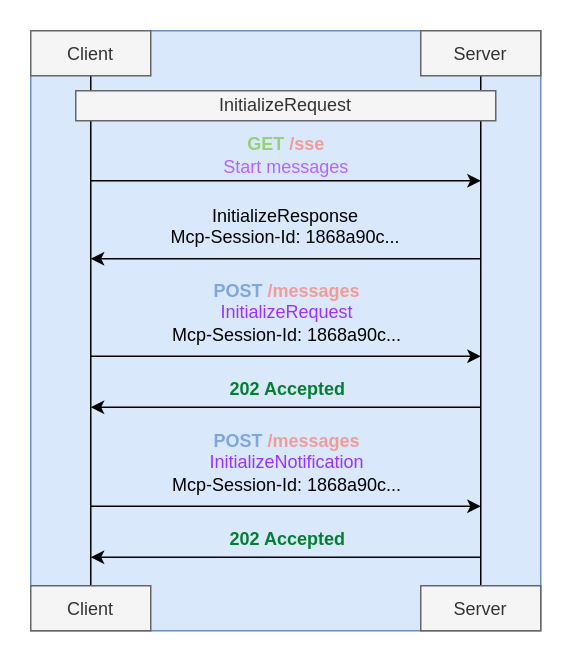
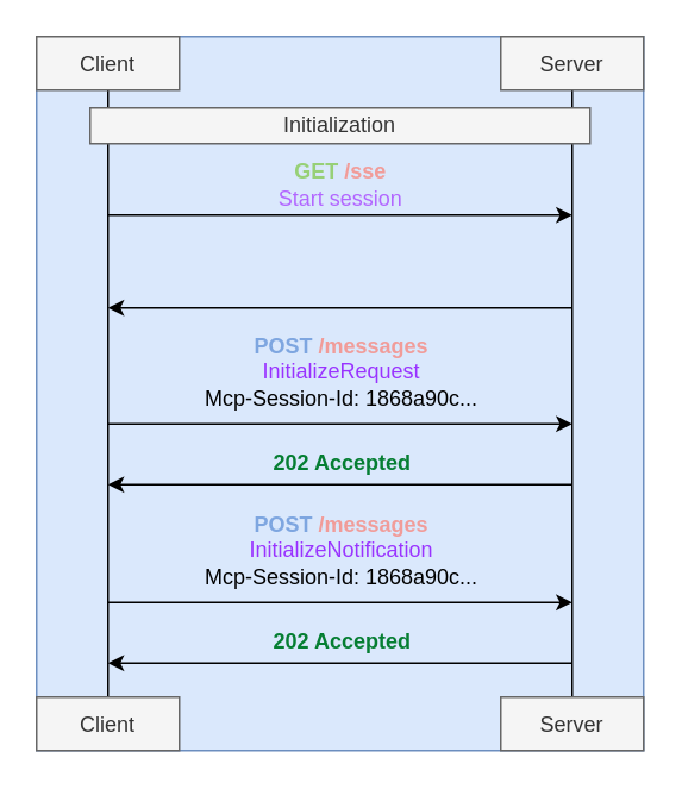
  <mxCell id="0" />
  <mxCell id="1" parent="0" />
  <mxCell id="2" value="" style="rounded=0;whiteSpace=wrap;html=1;fillColor=#dae8fc;strokeColor=#6c8ebf;" vertex="1" parent="1"><mxGeometry x="20" y="20" width="340" height="400" as="geometry" /></mxCell>
  <mxCell id="3" style="edgeStyle=orthogonalEdgeStyle;rounded=0;orthogonalLoop=1;jettySize=auto;html=1;endArrow=none;endFill=1;startFill=0;" edge="1" parent="1" source="4"><mxGeometry relative="1" as="geometry"><mxPoint x="60" y="400" as="targetPoint" /></mxGeometry></mxCell>
  <mxCell id="4" value="Client" style="shape=rectangle;fillColor=#f5f5f5;fontColor=#333333;strokeColor=#666666;" parent="1" vertex="1"><mxGeometry x="20" y="20" width="80" height="30" as="geometry" /></mxCell>
  <mxCell id="5" style="edgeStyle=orthogonalEdgeStyle;rounded=0;orthogonalLoop=1;jettySize=auto;html=1;endArrow=none;startFill=0;" edge="1" parent="1" source="6"><mxGeometry relative="1" as="geometry"><mxPoint x="320" y="400" as="targetPoint" /></mxGeometry></mxCell>
  <mxCell id="6" value="Server" style="shape=rectangle;fillColor=#f5f5f5;fontColor=#333333;strokeColor=#666666;" parent="1" vertex="1"><mxGeometry x="280" y="20" width="80" height="30" as="geometry" /></mxCell>
- <mxCell id="7" value="InitializeRequest" style="rounded=0;whiteSpace=wrap;html=1;fillColor=#f5f5f5;fontColor=#333333;strokeColor=#666666;" vertex="1" parent="1"><mxGeometry x="50" y="60" width="280" height="20" as="geometry" /></mxCell>
+ <mxCell id="7" value="Initialization" style="rounded=0;whiteSpace=wrap;html=1;fillColor=#f5f5f5;fontColor=#333333;strokeColor=#666666;" vertex="1" parent="1"><mxGeometry x="50" y="60" width="280" height="20" as="geometry" /></mxCell>
  <mxCell id="8" value="" style="endArrow=classic;html=1;rounded=0;" edge="1" parent="1"><mxGeometry width="50" height="50" relative="1" as="geometry"><mxPoint x="60" y="237" as="sourcePoint" /><mxPoint x="320" y="237" as="targetPoint" /></mxGeometry></mxCell>
  <mxCell id="9" value="&lt;span style=&quot;font-family: Helvetica; font-size: 12px; font-style: normal; font-variant-ligatures: normal; font-variant-caps: normal; letter-spacing: normal; orphans: 2; text-indent: 0px; text-transform: none; widows: 2; word-spacing: 0px; -webkit-text-stroke-width: 0px; white-space: normal; text-decoration-thickness: initial; text-decoration-style: initial; text-decoration-color: initial; float: none; display: inline !important;&quot;&gt;&lt;font style=&quot;color: rgb(126, 166, 224);&quot;&gt;&lt;b style=&quot;&quot;&gt;POST&lt;/b&gt;&lt;/font&gt;&lt;/span&gt;&lt;span style=&quot;color: rgb(0, 0, 0); font-family: Helvetica; font-size: 12px; font-style: normal; font-variant-ligatures: normal; font-variant-caps: normal; font-weight: 400; letter-spacing: normal; orphans: 2; text-indent: 0px; text-transform: none; widows: 2; word-spacing: 0px; -webkit-text-stroke-width: 0px; white-space: normal; text-decoration-thickness: initial; text-decoration-style: initial; text-decoration-color: initial; float: none; display: inline !important;&quot;&gt; &lt;/span&gt;&lt;span style=&quot;font-family: Helvetica; font-size: 12px; font-style: normal; font-variant-ligatures: normal; font-variant-caps: normal; letter-spacing: normal; orphans: 2; text-indent: 0px; text-transform: none; widows: 2; word-spacing: 0px; -webkit-text-stroke-width: 0px; white-space: normal; text-decoration-thickness: initial; text-decoration-style: initial; text-decoration-color: initial; float: none; display: inline !important;&quot;&gt;&lt;font style=&quot;color: rgb(241, 156, 153);&quot;&gt;&lt;b style=&quot;&quot;&gt;/messages&lt;/b&gt;&lt;/font&gt;&lt;/span&gt;&lt;div&gt;&lt;span style=&quot;background-color: transparent;&quot;&gt;&lt;font style=&quot;color: rgb(153, 51, 255);&quot;&gt;InitializeRequest&lt;/font&gt;&lt;/span&gt;&lt;/div&gt;&lt;div&gt;Mcp-Session-Id: 1868a90c...&lt;span style=&quot;background-color: transparent;&quot;&gt;&lt;/span&gt;&lt;/div&gt;" style="text;whiteSpace=wrap;html=1;fillColor=none;align=center;" vertex="1" parent="1"><mxGeometry x="112" y="180" width="158" height="50" as="geometry" /></mxCell>
  <mxCell id="10" value="" style="endArrow=classic;html=1;rounded=0;" edge="1" parent="1"><mxGeometry width="50" height="50" relative="1" as="geometry"><mxPoint x="60" y="120" as="sourcePoint" /><mxPoint x="320" y="120" as="targetPoint" /></mxGeometry></mxCell>
- <mxCell id="11" value="&lt;font style=&quot;color: rgb(151, 208, 119);&quot;&gt;&lt;b&gt;GET&lt;/b&gt;&lt;/font&gt;&lt;b&gt; &lt;font style=&quot;color: rgb(241, 156, 153);&quot;&gt;/sse&lt;/font&gt;&lt;/b&gt;&lt;div&gt;&lt;font style=&quot;color: rgb(178, 102, 255);&quot;&gt;Start messages&lt;/font&gt;&lt;/div&gt;" style="text;html=1;align=center;verticalAlign=middle;resizable=0;points=[];autosize=1;strokeColor=none;fillColor=none;" vertex="1" parent="1"><mxGeometry x="145" y="83" width="90" height="40" as="geometry" /></mxCell>
- <mxCell id="12" value="&lt;font style=&quot;color: rgb(154, 199, 191);&quot;&gt;&lt;span style=&quot;font-family: Helvetica; font-size: 12px; font-style: normal; font-variant-ligatures: normal; font-variant-caps: normal; font-weight: 400; letter-spacing: normal; orphans: 2; text-indent: 0px; text-transform: none; widows: 2; word-spacing: 0px; -webkit-text-stroke-width: 0px; white-space: normal; text-decoration-thickness: initial; text-decoration-style: initial; text-decoration-color: initial; float: none; display: inline !important; color: rgb(0, 0, 0);&quot;&gt;InitializeResponse&lt;/span&gt;&lt;br style=&quot;forced-color-adjust: none; font-family: Helvetica; font-size: 12px; font-style: normal; font-variant-ligatures: normal; font-variant-caps: normal; font-weight: 400; letter-spacing: normal; orphans: 2; text-indent: 0px; text-transform: none; widows: 2; word-spacing: 0px; -webkit-text-stroke-width: 0px; white-space: normal; text-decoration-thickness: initial; text-decoration-style: initial; text-decoration-color: initial; color: rgb(0, 0, 0);&quot;&gt;&lt;span style=&quot;font-family: Helvetica; font-size: 12px; font-style: normal; font-variant-ligatures: normal; font-variant-caps: normal; font-weight: 400; letter-spacing: normal; orphans: 2; text-indent: 0px; text-transform: none; widows: 2; word-spacing: 0px; -webkit-text-stroke-width: 0px; white-space: normal; text-decoration-thickness: initial; text-decoration-style: initial; text-decoration-color: initial; float: none; display: inline !important; color: rgb(0, 0, 0);&quot;&gt;Mcp-Session-Id: 1868a90c...&lt;/span&gt;&lt;/font&gt;&lt;div&gt;&lt;br&gt;&lt;/div&gt;" style="text;whiteSpace=wrap;html=1;align=center;" vertex="1" parent="1"><mxGeometry x="110" y="130" width="160" height="44" as="geometry" /></mxCell>
+ <mxCell id="11" value="&lt;font style=&quot;color: rgb(151, 208, 119);&quot;&gt;&lt;b&gt;GET&lt;/b&gt;&lt;/font&gt;&lt;b&gt; &lt;font style=&quot;color: rgb(241, 156, 153);&quot;&gt;/sse&lt;/font&gt;&lt;/b&gt;&lt;div&gt;&lt;font style=&quot;color: rgb(178, 102, 255);&quot;&gt;Start session&lt;/font&gt;&lt;/div&gt;" style="text;html=1;align=center;verticalAlign=middle;resizable=0;points=[];autosize=1;strokeColor=none;fillColor=none;" vertex="1" parent="1"><mxGeometry x="145" y="83" width="90" height="40" as="geometry" /></mxCell>
  <mxCell id="13" value="" style="endArrow=classic;html=1;rounded=0;" edge="1" parent="1"><mxGeometry width="50" height="50" relative="1" as="geometry"><mxPoint x="320" y="172" as="sourcePoint" /><mxPoint x="60" y="172" as="targetPoint" /></mxGeometry></mxCell>
  <mxCell id="14" value="" style="endArrow=classic;html=1;rounded=0;" edge="1" parent="1"><mxGeometry width="50" height="50" relative="1" as="geometry"><mxPoint x="320" y="271" as="sourcePoint" /><mxPoint x="60" y="271" as="targetPoint" /></mxGeometry></mxCell>
  <mxCell id="15" value="&lt;font style=&quot;color: light-dark(rgb(5, 126, 50), rgb(58, 117, 107));&quot;&gt;&lt;b&gt;202 Accepted&lt;/b&gt;&lt;/font&gt;" style="text;html=1;align=center;verticalAlign=middle;resizable=0;points=[];autosize=1;strokeColor=none;fillColor=none;" vertex="1" parent="1"><mxGeometry x="141" y="244" width="100" height="30" as="geometry" /></mxCell>
  <mxCell id="16" value="" style="endArrow=classic;html=1;rounded=0;" edge="1" parent="1"><mxGeometry width="50" height="50" relative="1" as="geometry"><mxPoint x="60" y="337" as="sourcePoint" /><mxPoint x="320" y="337" as="targetPoint" /></mxGeometry></mxCell>
  <mxCell id="17" value="&lt;span style=&quot;font-family: Helvetica; font-size: 12px; font-style: normal; font-variant-ligatures: normal; font-variant-caps: normal; letter-spacing: normal; orphans: 2; text-indent: 0px; text-transform: none; widows: 2; word-spacing: 0px; -webkit-text-stroke-width: 0px; white-space: normal; text-decoration-thickness: initial; text-decoration-style: initial; text-decoration-color: initial; float: none; display: inline !important;&quot;&gt;&lt;font style=&quot;color: rgb(126, 166, 224);&quot;&gt;&lt;b style=&quot;&quot;&gt;POST&lt;/b&gt;&lt;/font&gt;&lt;/span&gt;&lt;span style=&quot;color: rgb(0, 0, 0); font-family: Helvetica; font-size: 12px; font-style: normal; font-variant-ligatures: normal; font-variant-caps: normal; font-weight: 400; letter-spacing: normal; orphans: 2; text-indent: 0px; text-transform: none; widows: 2; word-spacing: 0px; -webkit-text-stroke-width: 0px; white-space: normal; text-decoration-thickness: initial; text-decoration-style: initial; text-decoration-color: initial; float: none; display: inline !important;&quot;&gt; &lt;/span&gt;&lt;span style=&quot;font-family: Helvetica; font-size: 12px; font-style: normal; font-variant-ligatures: normal; font-variant-caps: normal; letter-spacing: normal; orphans: 2; text-indent: 0px; text-transform: none; widows: 2; word-spacing: 0px; -webkit-text-stroke-width: 0px; white-space: normal; text-decoration-thickness: initial; text-decoration-style: initial; text-decoration-color: initial; float: none; display: inline !important;&quot;&gt;&lt;font style=&quot;color: rgb(241, 156, 153);&quot;&gt;&lt;b style=&quot;&quot;&gt;/messages&lt;/b&gt;&lt;/font&gt;&lt;/span&gt;&lt;div&gt;&lt;span style=&quot;background-color: transparent;&quot;&gt;&lt;font style=&quot;color: rgb(153, 51, 255);&quot;&gt;InitializeNotification&lt;/font&gt;&lt;/span&gt;&lt;/div&gt;&lt;div&gt;Mcp-Session-Id: 1868a90c...&lt;span style=&quot;background-color: transparent;&quot;&gt;&lt;/span&gt;&lt;/div&gt;" style="text;whiteSpace=wrap;html=1;fillColor=none;align=center;" vertex="1" parent="1"><mxGeometry x="112" y="280" width="158" height="50" as="geometry" /></mxCell>
  <mxCell id="18" value="" style="endArrow=classic;html=1;rounded=0;" edge="1" parent="1"><mxGeometry width="50" height="50" relative="1" as="geometry"><mxPoint x="320" y="371" as="sourcePoint" /><mxPoint x="60" y="371" as="targetPoint" /></mxGeometry></mxCell>
  <mxCell id="19" value="&lt;font style=&quot;color: light-dark(rgb(5, 126, 50), rgb(58, 117, 107));&quot;&gt;&lt;b&gt;202 Accepted&lt;/b&gt;&lt;/font&gt;" style="text;html=1;align=center;verticalAlign=middle;resizable=0;points=[];autosize=1;strokeColor=none;fillColor=none;" vertex="1" parent="1"><mxGeometry x="141" y="344" width="100" height="30" as="geometry" /></mxCell>
  <mxCell id="20" value="Client" style="shape=rectangle;fillColor=#f5f5f5;fontColor=#333333;strokeColor=#666666;" vertex="1" parent="1"><mxGeometry x="20" y="390" width="80" height="30" as="geometry" /></mxCell>
  <mxCell id="21" value="Server" style="shape=rectangle;fillColor=#f5f5f5;fontColor=#333333;strokeColor=#666666;" vertex="1" parent="1"><mxGeometry x="280" y="390" width="80" height="30" as="geometry" /></mxCell>
